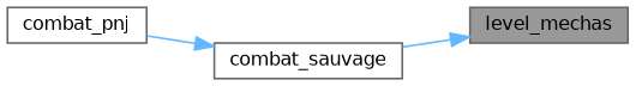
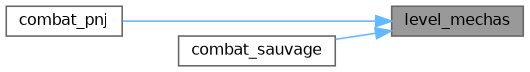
  digraph {
    rankdir=RL
    node [color=grey40 fillcolor=white fontname=Helvetica fontsize=10 shape=box style=filled]
    edge [color=steelblue1 dir=back fontname=Helvetica fontsize=10 labelfontname=Helvetica labelfontsize=10 style=solid]
    n1 [color=gray40 fillcolor=grey60 fontcolor=black height=0.2 label=level_mechas width=0.4]
    n2 [height=0.2 label=combat_pnj width=0.4]
    n3 [height=0.2 label=combat_sauvage width=0.4]
-   n3 -> n2
+   n1 -> n2
    n1 -> n3
  }
